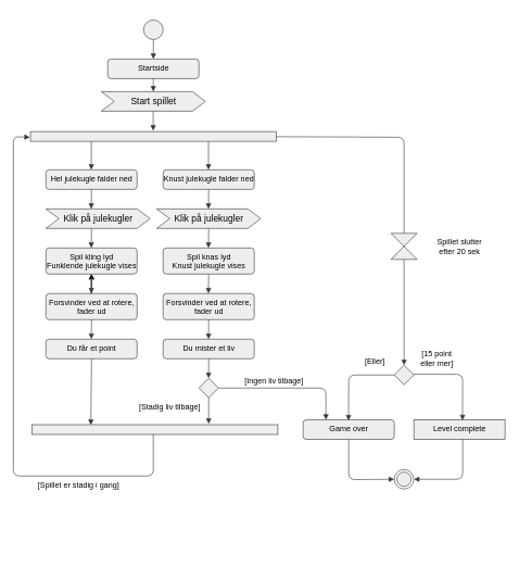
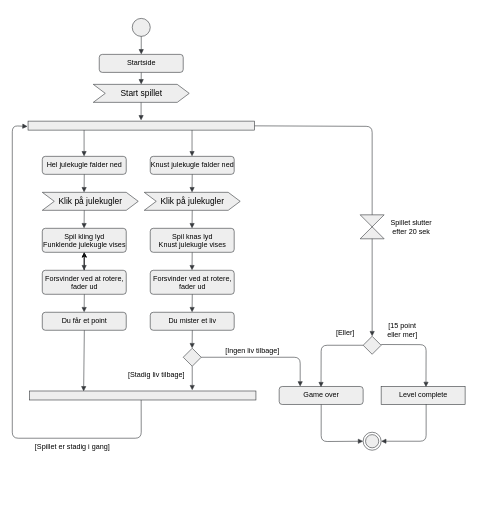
  <mxCell id="0" />
  <mxCell id="1" parent="0" />
  <mxCell id="2" value="" style="ellipse;fillColor=#eeeeee;strokeColor=#36393d;" vertex="1" parent="1"><mxGeometry x="220" y="30" width="30" height="30" as="geometry" /></mxCell>
  <mxCell id="3" value="&lt;font color=&quot;#000000&quot;&gt;Startside&lt;/font&gt;" style="html=1;align=center;verticalAlign=top;rounded=1;absoluteArcSize=1;arcSize=10;dashed=0;fillColor=#eeeeee;strokeColor=#36393d;" vertex="1" parent="1"><mxGeometry x="165" y="90" width="140" height="30" as="geometry" /></mxCell>
  <mxCell id="4" value="&lt;font color=&quot;#000000&quot;&gt;Start spillet&lt;/font&gt;" style="html=1;shape=mxgraph.infographic.ribbonSimple;notch1=20;notch2=20;align=center;verticalAlign=middle;fontSize=14;fontStyle=0;fillColor=#eeeeee;strokeColor=#36393d;" vertex="1" parent="1"><mxGeometry x="155" y="140" width="160" height="30" as="geometry" /></mxCell>
  <mxCell id="5" value="" style="html=1;points=[];perimeter=orthogonalPerimeter;fillColor=#eeeeee;rotation=90;strokeColor=#36393d;" vertex="1" parent="1"><mxGeometry x="227.5" y="20" width="15" height="377.5" as="geometry" /></mxCell>
  <mxCell id="6" value="&lt;font color=&quot;#000000&quot;&gt;Hel julekugle falder ned&lt;/font&gt;" style="html=1;align=center;verticalAlign=top;rounded=1;absoluteArcSize=1;arcSize=10;dashed=0;fillColor=#eeeeee;strokeColor=#36393d;" vertex="1" parent="1"><mxGeometry x="70" y="260" width="140" height="30" as="geometry" /></mxCell>
  <mxCell id="7" value="&lt;font color=&quot;#000000&quot;&gt;Knust julekugle falder ned&lt;/font&gt;" style="html=1;align=center;verticalAlign=top;rounded=1;absoluteArcSize=1;arcSize=10;dashed=0;fillColor=#eeeeee;strokeColor=#36393d;" vertex="1" parent="1"><mxGeometry x="250" y="260" width="140" height="30" as="geometry" /></mxCell>
  <mxCell id="8" value="&lt;font color=&quot;#000000&quot;&gt;Klik på julekugler&lt;/font&gt;" style="html=1;shape=mxgraph.infographic.ribbonSimple;notch1=20;notch2=20;align=center;verticalAlign=middle;fontSize=14;fontStyle=0;fillColor=#eeeeee;strokeColor=#36393d;" vertex="1" parent="1"><mxGeometry x="70" y="320" width="160" height="30" as="geometry" /></mxCell>
  <mxCell id="9" value="&lt;font color=&quot;#000000&quot;&gt;Klik på julekugler&lt;/font&gt;" style="html=1;shape=mxgraph.infographic.ribbonSimple;notch1=20;notch2=20;align=center;verticalAlign=middle;fontSize=14;fontStyle=0;fillColor=#eeeeee;strokeColor=#36393d;" vertex="1" parent="1"><mxGeometry x="240" y="320" width="160" height="30" as="geometry" /></mxCell>
  <mxCell id="10" value="&lt;font color=&quot;#000000&quot;&gt;Spil kling lyd&lt;br&gt;Funklende julekugle vises&lt;br&gt;&lt;/font&gt;" style="html=1;align=center;verticalAlign=top;rounded=1;absoluteArcSize=1;arcSize=10;dashed=0;fillColor=#eeeeee;strokeColor=#36393d;" vertex="1" parent="1"><mxGeometry x="70" y="380" width="140" height="40" as="geometry" /></mxCell>
  <mxCell id="11" value="&lt;font color=&quot;#000000&quot;&gt;Spil knas lyd&lt;br&gt;Knust julekugle vises&lt;br&gt;&lt;/font&gt;" style="html=1;align=center;verticalAlign=top;rounded=1;absoluteArcSize=1;arcSize=10;dashed=0;fillColor=#eeeeee;strokeColor=#36393d;" vertex="1" parent="1"><mxGeometry x="250" y="380" width="140" height="40" as="geometry" /></mxCell>
  <mxCell id="12" value="" style="edgeStyle=none;html=1;fontColor=#000000;" edge="1" parent="1" source="14" target="10"><mxGeometry relative="1" as="geometry" /></mxCell>
  <mxCell id="13" value="" style="edgeStyle=none;html=1;fontColor=#000000;" edge="1" parent="1" source="14" target="10"><mxGeometry relative="1" as="geometry" /></mxCell>
  <mxCell id="14" value="&lt;font color=&quot;#000000&quot;&gt;Forsvinder ved at rotere,&lt;br&gt;fader ud&lt;br&gt;&lt;/font&gt;" style="html=1;align=center;verticalAlign=top;rounded=1;absoluteArcSize=1;arcSize=10;dashed=0;fillColor=#eeeeee;strokeColor=#36393d;" vertex="1" parent="1"><mxGeometry x="70" y="450" width="140" height="40" as="geometry" /></mxCell>
  <mxCell id="15" value="&lt;font color=&quot;#000000&quot;&gt;Forsvinder ved at rotere,&lt;br&gt;fader ud&lt;br&gt;&lt;/font&gt;" style="html=1;align=center;verticalAlign=top;rounded=1;absoluteArcSize=1;arcSize=10;dashed=0;fillColor=#eeeeee;strokeColor=#36393d;" vertex="1" parent="1"><mxGeometry x="250" y="450" width="140" height="40" as="geometry" /></mxCell>
  <mxCell id="16" value="&lt;font color=&quot;#000000&quot;&gt;Du får et point&lt;/font&gt;" style="html=1;align=center;verticalAlign=top;rounded=1;absoluteArcSize=1;arcSize=10;dashed=0;fillColor=#eeeeee;strokeColor=#36393d;" vertex="1" parent="1"><mxGeometry x="70" y="520" width="140" height="30" as="geometry" /></mxCell>
  <mxCell id="17" value="&lt;font color=&quot;#000000&quot;&gt;Du mister et liv&lt;/font&gt;" style="html=1;align=center;verticalAlign=top;rounded=1;absoluteArcSize=1;arcSize=10;dashed=0;fillColor=#eeeeee;strokeColor=#36393d;" vertex="1" parent="1"><mxGeometry x="250" y="520" width="140" height="30" as="geometry" /></mxCell>
  <mxCell id="18" value="" style="rhombus;fillColor=#eeeeee;strokeColor=#36393d;" vertex="1" parent="1"><mxGeometry x="305" y="580" width="30" height="30" as="geometry" /></mxCell>
  <mxCell id="19" value="" style="html=1;points=[];perimeter=orthogonalPerimeter;fillColor=#eeeeee;rotation=90;strokeColor=#36393d;" vertex="1" parent="1"><mxGeometry x="230" y="470" width="15" height="377.5" as="geometry" /></mxCell>
  <mxCell id="20" value="" style="rhombus;fillColor=#eeeeee;strokeColor=#36393d;" vertex="1" parent="1"><mxGeometry x="605" y="560" width="30" height="30" as="geometry" /></mxCell>
  <mxCell id="21" value="&lt;font color=&quot;#000000&quot;&gt;Game over&lt;/font&gt;" style="html=1;align=center;verticalAlign=top;rounded=1;absoluteArcSize=1;arcSize=10;dashed=0;fillColor=#eeeeee;strokeColor=#36393d;" vertex="1" parent="1"><mxGeometry x="465" y="643.75" width="140" height="30" as="geometry" /></mxCell>
  <mxCell id="22" value="&lt;font color=&quot;#000000&quot;&gt;Level complete&lt;/font&gt;" style="html=1;align=center;verticalAlign=top;absoluteArcSize=1;arcSize=10;dashed=0;fillColor=#eeeeee;strokeColor=#36393d;rounded=0;" vertex="1" parent="1"><mxGeometry x="635" y="643.75" width="140" height="30" as="geometry" /></mxCell>
  <mxCell id="23" value="" style="ellipse;html=1;shape=endState;fillColor=#eeeeee;strokeColor=#36393d;" vertex="1" parent="1"><mxGeometry x="605" y="720" width="30" height="30" as="geometry" /></mxCell>
  <mxCell id="24" value="" style="html=1;verticalAlign=bottom;labelBackgroundColor=none;endArrow=block;endFill=1;fontColor=#000000;fillColor=#eeeeee;strokeColor=#36393d;exitX=0.5;exitY=1;exitDx=0;exitDy=0;entryX=0.5;entryY=0;entryDx=0;entryDy=0;" edge="1" parent="1" source="2" target="3"><mxGeometry width="160" relative="1" as="geometry"><mxPoint x="227.5" y="70" as="sourcePoint" /><mxPoint x="387.5" y="70" as="targetPoint" /></mxGeometry></mxCell>
  <mxCell id="25" value="" style="html=1;verticalAlign=bottom;labelBackgroundColor=none;endArrow=block;endFill=1;fontColor=#000000;fillColor=#eeeeee;strokeColor=#36393d;entryX=0.5;entryY=0;entryDx=0;entryDy=0;" edge="1" parent="1"><mxGeometry width="160" relative="1" as="geometry"><mxPoint x="235" y="120" as="sourcePoint" /><mxPoint x="234.87" y="140" as="targetPoint" /></mxGeometry></mxCell>
  <mxCell id="26" value="" style="html=1;verticalAlign=bottom;labelBackgroundColor=none;endArrow=block;endFill=1;fontColor=#000000;fillColor=#eeeeee;strokeColor=#36393d;exitX=0.5;exitY=1;exitDx=0;exitDy=0;entryX=0.5;entryY=0;entryDx=0;entryDy=0;" edge="1" parent="1"><mxGeometry width="160" relative="1" as="geometry"><mxPoint x="234.73" y="170" as="sourcePoint" /><mxPoint x="234.73" y="200" as="targetPoint" /></mxGeometry></mxCell>
  <mxCell id="27" value="" style="html=1;verticalAlign=bottom;labelBackgroundColor=none;endArrow=block;endFill=1;fontColor=#000000;fillColor=#eeeeee;strokeColor=#36393d;entryX=0.5;entryY=0;entryDx=0;entryDy=0;" edge="1" parent="1" source="5"><mxGeometry width="160" relative="1" as="geometry"><mxPoint x="139.69" y="230" as="sourcePoint" /><mxPoint x="139.69" y="260" as="targetPoint" /></mxGeometry></mxCell>
  <mxCell id="28" value="" style="html=1;verticalAlign=bottom;labelBackgroundColor=none;endArrow=block;endFill=1;fontColor=#000000;fillColor=#eeeeee;strokeColor=#36393d;entryX=0.5;entryY=0;entryDx=0;entryDy=0;" edge="1" parent="1"><mxGeometry width="160" relative="1" as="geometry"><mxPoint x="319.69" y="216.25" as="sourcePoint" /><mxPoint x="319.69" y="260" as="targetPoint" /></mxGeometry></mxCell>
  <mxCell id="29" value="" style="html=1;verticalAlign=bottom;labelBackgroundColor=none;endArrow=block;endFill=1;fontColor=#000000;fillColor=#eeeeee;strokeColor=#36393d;entryX=0.5;entryY=0;entryDx=0;entryDy=0;" edge="1" parent="1"><mxGeometry width="160" relative="1" as="geometry"><mxPoint x="140" y="290" as="sourcePoint" /><mxPoint x="139.69" y="320" as="targetPoint" /></mxGeometry></mxCell>
  <mxCell id="30" value="" style="html=1;verticalAlign=bottom;labelBackgroundColor=none;endArrow=block;endFill=1;fontColor=#000000;fillColor=#eeeeee;strokeColor=#36393d;entryX=0.5;entryY=0;entryDx=0;entryDy=0;" edge="1" parent="1"><mxGeometry width="160" relative="1" as="geometry"><mxPoint x="320" y="290" as="sourcePoint" /><mxPoint x="319.69" y="320" as="targetPoint" /></mxGeometry></mxCell>
  <mxCell id="31" value="" style="html=1;verticalAlign=bottom;labelBackgroundColor=none;endArrow=block;endFill=1;fontColor=#000000;fillColor=#eeeeee;strokeColor=#36393d;entryX=0.5;entryY=0;entryDx=0;entryDy=0;" edge="1" parent="1"><mxGeometry width="160" relative="1" as="geometry"><mxPoint x="140" y="350" as="sourcePoint" /><mxPoint x="139.69" y="380" as="targetPoint" /></mxGeometry></mxCell>
  <mxCell id="32" value="" style="html=1;verticalAlign=bottom;labelBackgroundColor=none;endArrow=block;endFill=1;fontColor=#000000;fillColor=#eeeeee;strokeColor=#36393d;entryX=0.5;entryY=0;entryDx=0;entryDy=0;" edge="1" parent="1"><mxGeometry width="160" relative="1" as="geometry"><mxPoint x="320" y="350" as="sourcePoint" /><mxPoint x="319.69" y="380" as="targetPoint" /></mxGeometry></mxCell>
  <mxCell id="33" value="" style="html=1;verticalAlign=bottom;labelBackgroundColor=none;endArrow=block;endFill=1;fontColor=#000000;fillColor=#eeeeee;strokeColor=#36393d;entryX=0.5;entryY=0;entryDx=0;entryDy=0;" edge="1" parent="1"><mxGeometry width="160" relative="1" as="geometry"><mxPoint x="140" y="420" as="sourcePoint" /><mxPoint x="139.69" y="450" as="targetPoint" /></mxGeometry></mxCell>
  <mxCell id="34" value="" style="html=1;verticalAlign=bottom;labelBackgroundColor=none;endArrow=block;endFill=1;fontColor=#000000;fillColor=#eeeeee;strokeColor=#36393d;entryX=0.5;entryY=0;entryDx=0;entryDy=0;" edge="1" parent="1"><mxGeometry width="160" relative="1" as="geometry"><mxPoint x="319.97" y="420" as="sourcePoint" /><mxPoint x="319.66" y="450" as="targetPoint" /></mxGeometry></mxCell>
  <mxCell id="35" value="" style="html=1;verticalAlign=bottom;labelBackgroundColor=none;endArrow=block;endFill=1;fontColor=#000000;fillColor=#eeeeee;strokeColor=#36393d;entryX=0.5;entryY=0;entryDx=0;entryDy=0;" edge="1" parent="1"><mxGeometry width="160" relative="1" as="geometry"><mxPoint x="140.08" y="490" as="sourcePoint" /><mxPoint x="139.77" y="520" as="targetPoint" /></mxGeometry></mxCell>
  <mxCell id="36" value="" style="html=1;verticalAlign=bottom;labelBackgroundColor=none;endArrow=block;endFill=1;fontColor=#000000;fillColor=#eeeeee;strokeColor=#36393d;entryX=0.5;entryY=0;entryDx=0;entryDy=0;" edge="1" parent="1"><mxGeometry width="160" relative="1" as="geometry"><mxPoint x="320.08" y="490" as="sourcePoint" /><mxPoint x="319.77" y="520" as="targetPoint" /></mxGeometry></mxCell>
  <mxCell id="37" value="" style="html=1;verticalAlign=bottom;labelBackgroundColor=none;endArrow=block;endFill=1;fontColor=#000000;fillColor=#eeeeee;strokeColor=#36393d;entryX=0.5;entryY=0;entryDx=0;entryDy=0;" edge="1" parent="1"><mxGeometry width="160" relative="1" as="geometry"><mxPoint x="320.15" y="550" as="sourcePoint" /><mxPoint x="319.84" y="580" as="targetPoint" /></mxGeometry></mxCell>
  <mxCell id="38" value="" style="html=1;verticalAlign=bottom;labelBackgroundColor=none;endArrow=block;endFill=1;fontColor=#000000;fillColor=#eeeeee;strokeColor=#36393d;entryX=0.042;entryY=0.761;entryDx=0;entryDy=0;entryPerimeter=0;" edge="1" parent="1" target="19"><mxGeometry width="160" relative="1" as="geometry"><mxPoint x="140.11" y="550" as="sourcePoint" /><mxPoint x="139.8" y="580" as="targetPoint" /></mxGeometry></mxCell>
  <mxCell id="39" value="" style="html=1;verticalAlign=bottom;labelBackgroundColor=none;endArrow=block;endFill=1;fontColor=#000000;fillColor=#eeeeee;strokeColor=#36393d;" edge="1" parent="1"><mxGeometry width="160" relative="1" as="geometry"><mxPoint x="320.02" y="610" as="sourcePoint" /><mxPoint x="320" y="650" as="targetPoint" /></mxGeometry></mxCell>
  <mxCell id="40" value="[Stadig liv tilbage]" style="text;html=1;align=center;verticalAlign=middle;resizable=0;points=[];autosize=1;strokeColor=none;fillColor=none;fontColor=#000000;" vertex="1" parent="1"><mxGeometry x="200" y="610" width="120" height="30" as="geometry" /></mxCell>
  <mxCell id="41" value="" style="html=1;verticalAlign=bottom;labelBackgroundColor=none;endArrow=block;endFill=1;fontColor=#000000;fillColor=#eeeeee;strokeColor=#36393d;exitX=1;exitY=0.507;exitDx=0;exitDy=0;exitPerimeter=0;entryX=0.589;entryY=1.002;entryDx=0;entryDy=0;entryPerimeter=0;" edge="1" parent="1" source="19" target="5"><mxGeometry width="160" relative="1" as="geometry"><mxPoint x="235.57" y="670" as="sourcePoint" /><mxPoint x="40" y="210" as="targetPoint" /><Array as="points"><mxPoint x="235" y="730" /><mxPoint x="20" y="730" /><mxPoint x="20" y="209" /></Array></mxGeometry></mxCell>
  <mxCell id="42" value="[Spillet er stadig i gang]" style="text;html=1;align=center;verticalAlign=middle;resizable=0;points=[];autosize=1;strokeColor=none;fillColor=none;fontColor=#000000;" vertex="1" parent="1"><mxGeometry x="45" y="730" width="150" height="30" as="geometry" /></mxCell>
  <mxCell id="43" value="" style="html=1;verticalAlign=bottom;labelBackgroundColor=none;endArrow=block;endFill=1;fontColor=#000000;fillColor=#eeeeee;strokeColor=#36393d;exitX=0.528;exitY=-0.001;exitDx=0;exitDy=0;exitPerimeter=0;entryX=0.5;entryY=0;entryDx=0;entryDy=0;" edge="1" parent="1" source="5" target="20"><mxGeometry width="160" relative="1" as="geometry"><mxPoint x="460" y="210" as="sourcePoint" /><mxPoint x="630" y="310" as="targetPoint" /><Array as="points"><mxPoint x="620" y="210" /></Array></mxGeometry></mxCell>
  <mxCell id="44" value="" style="shape=collate;whiteSpace=wrap;html=1;fillColor=#eeeeee;strokeColor=#36393d;" vertex="1" parent="1"><mxGeometry x="600" y="357.5" width="40" height="40" as="geometry" /></mxCell>
- <mxCell id="45" value="Spillet slutter &lt;br&gt;efter 20 sek" style="text;html=1;align=center;verticalAlign=middle;resizable=0;points=[];autosize=1;strokeColor=none;fillColor=none;fontColor=#000000;" vertex="1" parent="1"><mxGeometry x="660" y="357.5" width="90" height="40" as="geometry" /></mxCell>
+ <mxCell id="45" value="Spillet slutter &lt;br&gt;efter 20 sek" style="text;html=1;align=center;verticalAlign=middle;resizable=0;points=[];autosize=1;strokeColor=none;fillColor=none;fontColor=#000000;" vertex="1" parent="1"><mxGeometry x="640" y="357.5" width="90" height="40" as="geometry" /></mxCell>
  <mxCell id="46" value="" style="html=1;verticalAlign=bottom;labelBackgroundColor=none;endArrow=block;endFill=1;fontColor=#000000;fillColor=#eeeeee;strokeColor=#36393d;exitX=0;exitY=0.5;exitDx=0;exitDy=0;" edge="1" parent="1" source="20"><mxGeometry width="160" relative="1" as="geometry"><mxPoint x="600" y="580" as="sourcePoint" /><mxPoint x="534.75" y="645" as="targetPoint" /><Array as="points"><mxPoint x="535" y="575" /></Array></mxGeometry></mxCell>
  <mxCell id="47" value="" style="html=1;verticalAlign=bottom;labelBackgroundColor=none;endArrow=block;endFill=1;fontColor=#000000;fillColor=#eeeeee;strokeColor=#36393d;exitX=0;exitY=0.5;exitDx=0;exitDy=0;entryX=0.534;entryY=0.03;entryDx=0;entryDy=0;entryPerimeter=0;" edge="1" parent="1" target="22"><mxGeometry width="160" relative="1" as="geometry"><mxPoint x="635" y="573.75" as="sourcePoint" /><mxPoint x="564.75" y="643.75" as="targetPoint" /><Array as="points"><mxPoint x="710" y="574" /></Array></mxGeometry></mxCell>
  <mxCell id="48" value="" style="html=1;verticalAlign=bottom;labelBackgroundColor=none;endArrow=block;endFill=1;fontColor=#000000;fillColor=#eeeeee;strokeColor=#36393d;exitX=0.536;exitY=0.982;exitDx=0;exitDy=0;entryX=1;entryY=0.5;entryDx=0;entryDy=0;exitPerimeter=0;" edge="1" parent="1" source="22" target="23"><mxGeometry width="160" relative="1" as="geometry"><mxPoint x="635" y="709.55" as="sourcePoint" /><mxPoint x="709.76" y="780.45" as="targetPoint" /><Array as="points"><mxPoint x="710" y="735" /></Array></mxGeometry></mxCell>
  <mxCell id="49" value="" style="html=1;verticalAlign=bottom;labelBackgroundColor=none;endArrow=block;endFill=1;fontColor=#000000;fillColor=#eeeeee;strokeColor=#36393d;exitX=0.536;exitY=0.982;exitDx=0;exitDy=0;entryX=0;entryY=0.5;entryDx=0;entryDy=0;exitPerimeter=0;" edge="1" parent="1" target="23"><mxGeometry width="160" relative="1" as="geometry"><mxPoint x="535.04" y="673.75" as="sourcePoint" /><mxPoint x="460" y="735.54" as="targetPoint" /><Array as="points"><mxPoint x="535" y="735.54" /></Array></mxGeometry></mxCell>
  <mxCell id="50" value="" style="html=1;verticalAlign=bottom;labelBackgroundColor=none;endArrow=block;endFill=1;fontColor=#000000;fillColor=#eeeeee;strokeColor=#36393d;exitX=1;exitY=0.5;exitDx=0;exitDy=0;entryX=0.25;entryY=0;entryDx=0;entryDy=0;" edge="1" parent="1" source="18" target="21"><mxGeometry width="160" relative="1" as="geometry"><mxPoint x="339.75" y="600" as="sourcePoint" /><mxPoint x="389.75" y="670" as="targetPoint" /><Array as="points"><mxPoint x="500" y="595" /></Array></mxGeometry></mxCell>
  <mxCell id="51" value="[Ingen liv tilbage]" style="text;html=1;align=center;verticalAlign=middle;resizable=0;points=[];autosize=1;strokeColor=none;fillColor=none;fontColor=#000000;" vertex="1" parent="1"><mxGeometry x="365" y="570" width="110" height="30" as="geometry" /></mxCell>
  <mxCell id="52" value="[Eller]" style="text;html=1;align=center;verticalAlign=middle;resizable=0;points=[];autosize=1;strokeColor=none;fillColor=none;fontColor=#000000;" vertex="1" parent="1"><mxGeometry x="550" y="540" width="50" height="30" as="geometry" /></mxCell>
  <mxCell id="53" value="[15 point &lt;br&gt;eller mer]" style="text;html=1;align=center;verticalAlign=middle;resizable=0;points=[];autosize=1;strokeColor=none;fillColor=none;fontColor=#000000;" vertex="1" parent="1"><mxGeometry x="635" y="530" width="70" height="40" as="geometry" /></mxCell>
